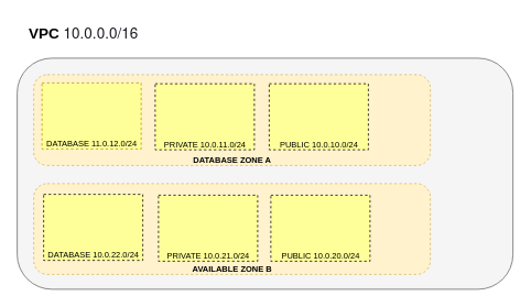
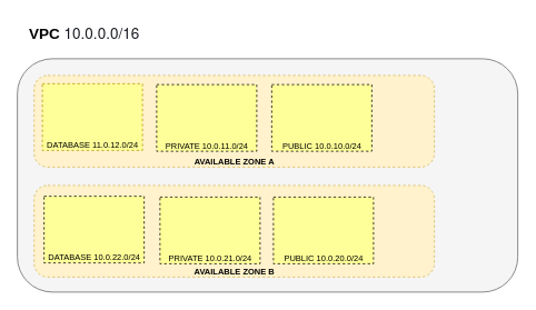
  <mxCell id="0" />
  <mxCell id="1" parent="0" />
  <mxCell id="2" value="" style="rounded=1;whiteSpace=wrap;html=1;fillColor=#f5f5f5;strokeColor=#666666;fontColor=#333333;" vertex="1" parent="1"><mxGeometry x="20" y="70" width="600" height="280" as="geometry" /></mxCell>
  <mxCell id="3" value="&lt;font style=&quot;font-size: 18px;&quot;&gt;&lt;font style=&quot;font-size: 18px;&quot;&gt;&lt;b&gt;VPC&amp;nbsp;&lt;/b&gt;&lt;/font&gt;&lt;span style=&quot;color: rgb(22, 25, 31); font-family: &amp;quot;Amazon Ember&amp;quot;, &amp;quot;Helvetica Neue&amp;quot;, Roboto, Arial, sans-serif; text-align: start; background-color: rgb(255, 255, 255);&quot;&gt;10.0.0.0/16&lt;/span&gt;&lt;/font&gt;" style="text;html=1;align=center;verticalAlign=middle;resizable=0;points=[];autosize=1;strokeColor=none;fillColor=none;" vertex="1" parent="1"><mxGeometry x="20" y="20" width="160" height="40" as="geometry" /></mxCell>
  <mxCell id="4" value="" style="rounded=1;whiteSpace=wrap;html=1;dashed=1;fontSize=18;fillColor=#fff2cc;strokeColor=#d6b656;" vertex="1" parent="1"><mxGeometry x="40" y="90" width="480" height="110" as="geometry" /></mxCell>
  <mxCell id="5" value="" style="rounded=1;whiteSpace=wrap;html=1;dashed=1;fontSize=18;fillColor=#fff2cc;strokeColor=#d6b656;" vertex="1" parent="1"><mxGeometry x="40" y="222" width="480" height="110" as="geometry" /></mxCell>
- <mxCell id="6" value="&lt;b&gt;DATABASE ZONE A&lt;/b&gt;" style="text;html=1;align=center;verticalAlign=middle;resizable=0;points=[];autosize=1;strokeColor=none;fillColor=none;fontSize=10;" vertex="1" parent="1"><mxGeometry x="220" y="178" width="120" height="30" as="geometry" /></mxCell>
+ <mxCell id="6" value="&lt;b&gt;AVAILABLE ZONE A&lt;/b&gt;" style="text;html=1;align=center;verticalAlign=middle;resizable=0;points=[];autosize=1;strokeColor=none;fillColor=none;fontSize=10;" vertex="1" parent="1"><mxGeometry x="220" y="178" width="120" height="30" as="geometry" /></mxCell>
  <mxCell id="7" value="&lt;b&gt;AVAILABLE ZONE B&lt;/b&gt;" style="text;html=1;align=center;verticalAlign=middle;resizable=0;points=[];autosize=1;strokeColor=none;fillColor=none;fontSize=10;" vertex="1" parent="1"><mxGeometry x="220" y="310" width="120" height="30" as="geometry" /></mxCell>
  <mxCell id="8" value="" style="rounded=0;whiteSpace=wrap;html=1;dashed=1;fontSize=10;fillColor=#FFFF99;fontColor=#000000;strokeColor=#B09500;" vertex="1" parent="1"><mxGeometry x="50" y="100" width="120" height="80" as="geometry" /></mxCell>
  <mxCell id="9" value="" style="rounded=0;whiteSpace=wrap;html=1;dashed=1;fontSize=10;fillColor=#FFFF99;" vertex="1" parent="1"><mxGeometry x="187" y="101" width="120" height="80" as="geometry" /></mxCell>
  <mxCell id="10" value="" style="rounded=0;whiteSpace=wrap;html=1;dashed=1;fontSize=10;fillColor=#FFFF99;" vertex="1" parent="1"><mxGeometry x="325" y="101" width="120" height="80" as="geometry" /></mxCell>
  <mxCell id="11" value="" style="rounded=0;whiteSpace=wrap;html=1;dashed=1;fontSize=10;fillColor=#FFFF99;" vertex="1" parent="1"><mxGeometry x="52" y="235" width="120" height="80" as="geometry" /></mxCell>
  <mxCell id="12" value="" style="rounded=0;whiteSpace=wrap;html=1;dashed=1;fontSize=10;fillColor=#FFFF99;" vertex="1" parent="1"><mxGeometry x="191" y="236" width="120" height="80" as="geometry" /></mxCell>
  <mxCell id="13" value="" style="rounded=0;whiteSpace=wrap;html=1;dashed=1;fontSize=10;fillColor=#FFFF99;" vertex="1" parent="1"><mxGeometry x="327" y="236" width="120" height="80" as="geometry" /></mxCell>
  <mxCell id="14" value="PUBLIC 10.0.10.0/24" style="text;html=1;align=center;verticalAlign=middle;resizable=0;points=[];autosize=1;strokeColor=none;fillColor=none;fontSize=10;" vertex="1" parent="1"><mxGeometry x="325" y="160" width="120" height="30" as="geometry" /></mxCell>
  <mxCell id="15" value="PUBLIC 10.0.20.0/24" style="text;html=1;align=center;verticalAlign=middle;resizable=0;points=[];autosize=1;strokeColor=none;fillColor=none;fontSize=10;" vertex="1" parent="1"><mxGeometry x="327" y="294" width="120" height="30" as="geometry" /></mxCell>
  <mxCell id="16" value="PRIVATE 10.0.11.0/24&lt;span style=&quot;color: rgba(0, 0, 0, 0); font-family: monospace; font-size: 0px; text-align: start;&quot;&gt;%3CmxGraphModel%3E%3Croot%3E%3CmxCell%20id%3D%220%22%2F%3E%3CmxCell%20id%3D%221%22%20parent%3D%220%22%2F%3E%3CmxCell%20id%3D%222%22%20value%3D%22PUBLIC%2010.0.10.0%2F24%22%20style%3D%22text%3Bhtml%3D1%3Balign%3Dcenter%3BverticalAlign%3Dmiddle%3Bresizable%3D0%3Bpoints%3D%5B%5D%3Bautosize%3D1%3BstrokeColor%3Dnone%3BfillColor%3Dnone%3BfontSize%3D10%3B%22%20vertex%3D%221%22%20parent%3D%221%22%3E%3CmxGeometry%20x%3D%22347%22%20y%3D%22210%22%20width%3D%22120%22%20height%3D%2230%22%20as%3D%22geometry%22%2F%3E%3C%2FmxCell%3E%3C%2Froot%3E%3C%2FmxGraphModel%3E&lt;/span&gt;" style="text;html=1;align=center;verticalAlign=middle;resizable=0;points=[];autosize=1;strokeColor=none;fillColor=none;fontSize=10;" vertex="1" parent="1"><mxGeometry x="187" y="159" width="120" height="30" as="geometry" /></mxCell>
  <mxCell id="17" value="PRIVATE 10.0.21.0/24&lt;span style=&quot;color: rgba(0, 0, 0, 0); font-family: monospace; font-size: 0px; text-align: start;&quot;&gt;%3CmxGraphModel%3E%3Croot%3E%3CmxCell%20id%3D%220%22%2F%3E%3CmxCell%20id%3D%221%22%20parent%3D%220%22%2F%3E%3CmxCell%20id%3D%222%22%20value%3D%22PUBLIC%2010.0.10.0%2F24%22%20style%3D%22text%3Bhtml%3D1%3Balign%3Dcenter%3BverticalAlign%3Dmiddle%3Bresizable%3D0%3Bpoints%3D%5B%5D%3Bautosize%3D1%3BstrokeColor%3Dnone%3BfillColor%3Dnone%3BfontSize%3D10%3B%22%20vertex%3D%221%22%20parent%3D%221%22%3E%3CmxGeometry%20x%3D%22347%22%20y%3D%22210%22%20width%3D%22120%22%20height%3D%2230%22%20as%3D%22geometry%22%2F%3E%3C%2FmxCell%3E%3C%2Froot%3E%3C%2FmxGraphModel%3E&lt;/span&gt;" style="text;html=1;align=center;verticalAlign=middle;resizable=0;points=[];autosize=1;strokeColor=none;fillColor=none;fontSize=10;" vertex="1" parent="1"><mxGeometry x="191" y="294" width="120" height="30" as="geometry" /></mxCell>
  <mxCell id="18" value="DATABASE 11.0.12.0/24" style="text;html=1;align=center;verticalAlign=middle;resizable=0;points=[];autosize=1;strokeColor=none;fillColor=none;fontSize=10;" vertex="1" parent="1"><mxGeometry x="45" y="158" width="130" height="30" as="geometry" /></mxCell>
  <mxCell id="19" value="DATABASE 10.0.22.0/24" style="text;html=1;align=center;verticalAlign=middle;resizable=0;points=[];autosize=1;strokeColor=none;fillColor=none;fontSize=10;" vertex="1" parent="1"><mxGeometry x="47" y="293" width="130" height="30" as="geometry" /></mxCell>
